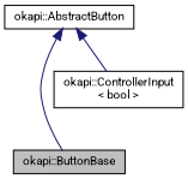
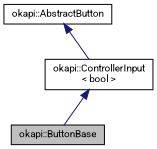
  digraph {
    fontname=Roboto
    node [color=black fillcolor=white fontname=Roboto fontsize=10 shape=record style=filled]
    edge [color=midnightblue dir=back fontname=Roboto fontsize=10 labelfontname=Helvetica labelfontsize=10 style=solid]
    n1 [fillcolor=grey75 fontcolor=black height=0.2 label="okapi::ButtonBase" width=0.4]
    n2 [height=0.2 label="okapi::AbstractButton" width=0.4]
    n3 [height=0.2 label="okapi::ControllerInput\l\< bool \>" width=0.4]
-   n2 -> n1
+   n3 -> n1
    n2 -> n3
  }
